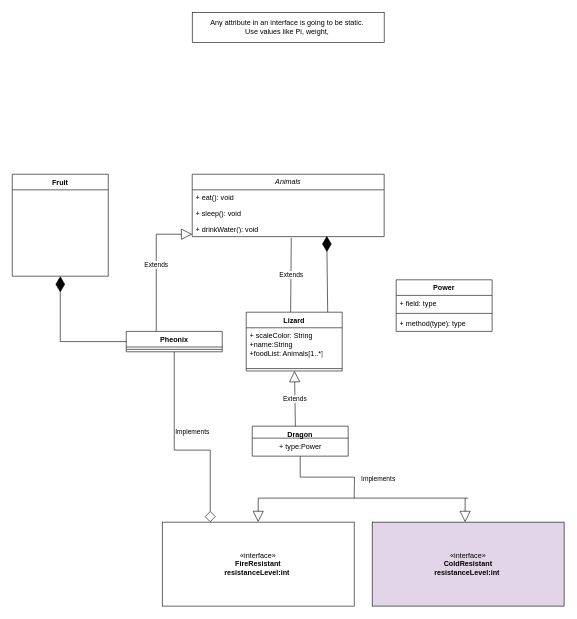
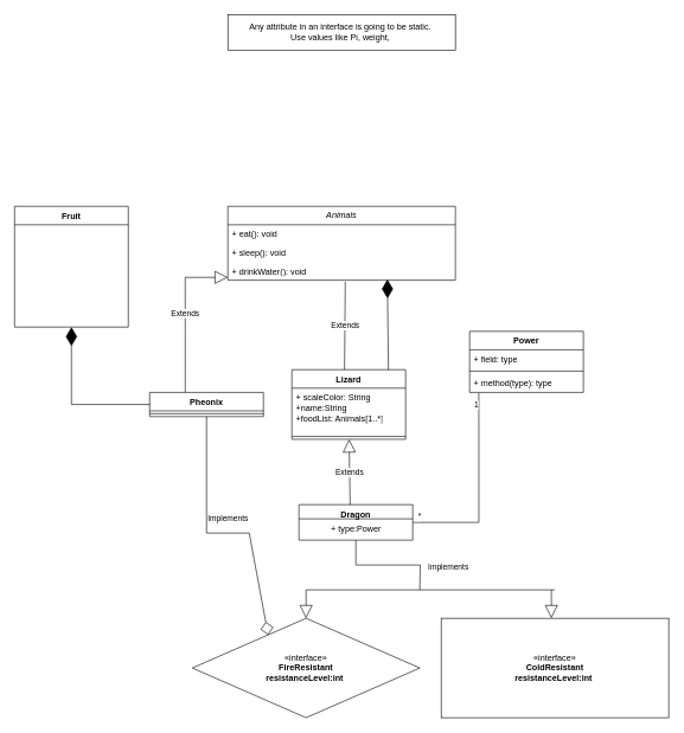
  <mxCell id="0" />
  <mxCell id="1" parent="0" />
- <mxCell id="2" value="«interface»&lt;br&gt;&lt;b&gt;FireResistant&lt;/b&gt;&lt;div&gt;&lt;b&gt;resistanceLevel:int&amp;nbsp;&lt;/b&gt;&lt;/div&gt;" style="html=1;whiteSpace=wrap;" vertex="1" parent="1"><mxGeometry x="270" y="870" width="320" height="140" as="geometry" /></mxCell>
+ <mxCell id="2" value="«interface»&lt;br&gt;&lt;b&gt;FireResistant&lt;/b&gt;&lt;div&gt;&lt;b&gt;resistanceLevel:int&amp;nbsp;&lt;/b&gt;&lt;/div&gt;" style="rhombus;html=1;whiteSpace=wrap;" vertex="1" parent="1"><mxGeometry x="270" y="870" width="320" height="140" as="geometry" /></mxCell>
  <mxCell id="3" value="Any attribute in an interface is going to be static.&amp;nbsp;&lt;div&gt;Use values like Pi, weight,&amp;nbsp;&lt;/div&gt;" style="html=1;whiteSpace=wrap;" vertex="1" parent="1"><mxGeometry x="320" y="20" width="320" height="50" as="geometry" /></mxCell>
- <mxCell id="4" value="«interface»&lt;br&gt;&lt;b&gt;ColdResistant&lt;/b&gt;&lt;div&gt;&lt;b&gt;resistanceLevel:int&amp;nbsp;&lt;/b&gt;&lt;/div&gt;" style="html=1;whiteSpace=wrap;fillColor=#e1d5e7;" vertex="1" parent="1"><mxGeometry x="620" y="870" width="320" height="140" as="geometry" /></mxCell>
+ <mxCell id="4" value="«interface»&lt;br&gt;&lt;b&gt;ColdResistant&lt;/b&gt;&lt;div&gt;&lt;b&gt;resistanceLevel:int&amp;nbsp;&lt;/b&gt;&lt;/div&gt;" style="html=1;whiteSpace=wrap;" vertex="1" parent="1"><mxGeometry x="620" y="870" width="320" height="140" as="geometry" /></mxCell>
  <mxCell id="5" value="&lt;i&gt;Animals&lt;/i&gt;" style="swimlane;fontStyle=0;childLayout=stackLayout;horizontal=1;startSize=26;fillColor=none;horizontalStack=0;resizeParent=1;resizeParentMax=0;resizeLast=0;collapsible=1;marginBottom=0;whiteSpace=wrap;html=1;" vertex="1" parent="1"><mxGeometry x="320" y="290" width="320" height="104" as="geometry" /></mxCell>
  <mxCell id="6" value="+ eat(): void" style="text;strokeColor=none;fillColor=none;align=left;verticalAlign=top;spacingLeft=4;spacingRight=4;overflow=hidden;rotatable=0;points=[[0,0.5],[1,0.5]];portConstraint=eastwest;whiteSpace=wrap;html=1;" vertex="1" parent="5"><mxGeometry y="26" width="320" height="26" as="geometry" /></mxCell>
  <mxCell id="7" value="+ sleep(): void" style="text;strokeColor=none;fillColor=none;align=left;verticalAlign=top;spacingLeft=4;spacingRight=4;overflow=hidden;rotatable=0;points=[[0,0.5],[1,0.5]];portConstraint=eastwest;whiteSpace=wrap;html=1;" vertex="1" parent="5"><mxGeometry y="52" width="320" height="26" as="geometry" /></mxCell>
  <mxCell id="8" value="+ drinkWater(): void" style="text;strokeColor=none;fillColor=none;align=left;verticalAlign=top;spacingLeft=4;spacingRight=4;overflow=hidden;rotatable=0;points=[[0,0.5],[1,0.5]];portConstraint=eastwest;whiteSpace=wrap;html=1;" vertex="1" parent="5"><mxGeometry y="78" width="320" height="26" as="geometry" /></mxCell>
  <mxCell id="9" value="Extends" style="endArrow=none;endSize=16;endFill=0;html=1;rounded=0;entryX=0.516;entryY=1.077;entryDx=0;entryDy=0;entryPerimeter=0;exitX=0.463;exitY=0;exitDx=0;exitDy=0;exitPerimeter=0;" edge="1" parent="1" source="10" target="8"><mxGeometry width="160" relative="1" as="geometry"><mxPoint x="485" y="520" as="sourcePoint" /><mxPoint x="630" y="430" as="targetPoint" /><mxPoint as="offset" /></mxGeometry></mxCell>
  <mxCell id="10" value="Lizard" style="swimlane;fontStyle=1;align=center;verticalAlign=top;childLayout=stackLayout;horizontal=1;startSize=26;horizontalStack=0;resizeParent=1;resizeParentMax=0;resizeLast=0;collapsible=1;marginBottom=0;whiteSpace=wrap;html=1;" vertex="1" parent="1"><mxGeometry x="410" y="520" width="160" height="98" as="geometry" /></mxCell>
  <mxCell id="11" value="+ scaleColor: String&lt;div&gt;+name:String&amp;nbsp;&lt;/div&gt;&lt;div&gt;+foodList: Animals[1..*]&lt;/div&gt;" style="text;strokeColor=none;fillColor=none;align=left;verticalAlign=top;spacingLeft=4;spacingRight=4;overflow=hidden;rotatable=0;points=[[0,0.5],[1,0.5]];portConstraint=eastwest;whiteSpace=wrap;html=1;" vertex="1" parent="10"><mxGeometry y="26" width="160" height="64" as="geometry" /></mxCell>
  <mxCell id="12" value="" style="line;strokeWidth=1;fillColor=none;align=left;verticalAlign=middle;spacingTop=-1;spacingLeft=3;spacingRight=3;rotatable=0;labelPosition=right;points=[];portConstraint=eastwest;strokeColor=inherit;" vertex="1" parent="10"><mxGeometry y="90" width="160" height="8" as="geometry" /></mxCell>
  <mxCell id="13" value="Extends" style="endArrow=block;endSize=16;endFill=0;html=1;rounded=0;entryX=0.516;entryY=1.077;entryDx=0;entryDy=0;entryPerimeter=0;exitX=0.45;exitY=0.06;exitDx=0;exitDy=0;exitPerimeter=0;" edge="1" parent="1" source="14"><mxGeometry width="160" relative="1" as="geometry"><mxPoint x="489.5" y="742" as="sourcePoint" /><mxPoint x="490.5" y="618" as="targetPoint" /><mxPoint as="offset" /></mxGeometry></mxCell>
  <mxCell id="14" value="Dragon" style="swimlane;fontStyle=1;align=center;verticalAlign=top;childLayout=stackLayout;horizontal=1;startSize=20;horizontalStack=0;resizeParent=1;resizeParentMax=0;resizeLast=0;collapsible=1;marginBottom=0;whiteSpace=wrap;html=1;" vertex="1" parent="1"><mxGeometry x="420" y="710" width="160" height="50" as="geometry" /></mxCell>
  <mxCell id="15" value="+ type:Power" style="text;html=1;align=center;verticalAlign=middle;resizable=0;points=[];autosize=1;strokeColor=none;fillColor=none;" vertex="1" parent="14"><mxGeometry y="20" width="160" height="30" as="geometry" /></mxCell>
  <mxCell id="16" value="" style="endArrow=block;endSize=16;endFill=0;html=1;rounded=0;entryX=0.5;entryY=0;entryDx=0;entryDy=0;" edge="1" parent="1" target="2"><mxGeometry x="-1" y="91" width="160" relative="1" as="geometry"><mxPoint x="430" y="830" as="sourcePoint" /><mxPoint x="660" y="850" as="targetPoint" /><mxPoint x="-1" y="-10" as="offset" /></mxGeometry></mxCell>
  <mxCell id="17" value="" style="endArrow=block;endSize=16;endFill=0;html=1;rounded=0;entryX=0.5;entryY=0;entryDx=0;entryDy=0;" edge="1" parent="1"><mxGeometry x="-1" y="91" width="160" relative="1" as="geometry"><mxPoint x="775" y="830" as="sourcePoint" /><mxPoint x="775" y="870" as="targetPoint" /><mxPoint x="-1" y="-10" as="offset" /></mxGeometry></mxCell>
  <mxCell id="18" value="" style="endArrow=none;html=1;edgeStyle=orthogonalEdgeStyle;rounded=0;" edge="1" parent="1"><mxGeometry relative="1" as="geometry"><mxPoint x="430" y="830" as="sourcePoint" /><mxPoint x="780" y="830" as="targetPoint" /></mxGeometry></mxCell>
  <mxCell id="19" value="" style="endArrow=none;html=1;edgeStyle=orthogonalEdgeStyle;rounded=0;exitX=0.5;exitY=1;exitDx=0;exitDy=0;" edge="1" parent="1" source="14"><mxGeometry relative="1" as="geometry"><mxPoint x="530" y="870" as="sourcePoint" /><mxPoint x="590" y="830" as="targetPoint" /></mxGeometry></mxCell>
  <mxCell id="20" value="Implements" style="edgeLabel;resizable=0;html=1;align=left;verticalAlign=bottom;" connectable="0" vertex="1" parent="19"><mxGeometry x="-1" relative="1" as="geometry"><mxPoint x="100" y="46" as="offset" /></mxGeometry></mxCell>
  <mxCell id="21" value="Extends" style="endArrow=block;endSize=16;endFill=0;html=1;rounded=0;exitX=0.313;exitY=0;exitDx=0;exitDy=0;exitPerimeter=0;" edge="1" parent="1" source="22"><mxGeometry width="160" relative="1" as="geometry"><mxPoint x="330" y="518" as="sourcePoint" /><mxPoint x="320" y="390" as="targetPoint" /><mxPoint as="offset" /><Array as="points"><mxPoint y="390" x="260" /></Array></mxGeometry></mxCell>
  <mxCell id="22" value="Pheonix" style="swimlane;fontStyle=1;align=center;verticalAlign=top;childLayout=stackLayout;horizontal=1;startSize=26;horizontalStack=0;resizeParent=1;resizeParentMax=0;resizeLast=0;collapsible=1;marginBottom=0;whiteSpace=wrap;html=1;" vertex="1" parent="1"><mxGeometry x="210" y="552" width="160" height="34" as="geometry" /></mxCell>
  <mxCell id="23" value="" style="line;strokeWidth=1;fillColor=none;align=left;verticalAlign=middle;spacingTop=-1;spacingLeft=3;spacingRight=3;rotatable=0;labelPosition=right;points=[];portConstraint=eastwest;strokeColor=inherit;" vertex="1" parent="22"><mxGeometry y="26" width="160" height="8" as="geometry" /></mxCell>
  <mxCell id="24" value="Implements" style="endArrow=diamond;endSize=16;endFill=0;html=1;rounded=0;exitX=0.5;exitY=1;exitDx=0;exitDy=0;entryX=0.25;entryY=0;entryDx=0;entryDy=0;" edge="1" parent="1" source="22" target="2"><mxGeometry x="-0.221" y="30" width="160" relative="1" as="geometry"><mxPoint x="270" y="562" as="sourcePoint" /><mxPoint x="330" y="400" as="targetPoint" /><mxPoint as="offset" /><Array as="points"><mxPoint x="290" y="750" /><mxPoint x="350" y="750" /></Array></mxGeometry></mxCell>
  <mxCell id="25" value="" style="endArrow=diamondThin;endFill=1;endSize=24;html=1;rounded=0;entryX=0.701;entryY=0.955;entryDx=0;entryDy=0;exitX=0.849;exitY=-0.005;exitDx=0;exitDy=0;exitPerimeter=0;entryPerimeter=0;" edge="1" parent="1" target="8"><mxGeometry width="160" relative="1" as="geometry"><mxPoint x="545.84" y="520" as="sourcePoint" /><mxPoint x="549.12" y="396.648" as="targetPoint" /></mxGeometry></mxCell>
  <mxCell id="26" value="Fruit" style="swimlane;fontStyle=1;align=center;verticalAlign=top;childLayout=stackLayout;horizontal=1;startSize=26;horizontalStack=0;resizeParent=1;resizeParentMax=0;resizeLast=0;collapsible=1;marginBottom=0;whiteSpace=wrap;html=1;" vertex="1" parent="1"><mxGeometry x="20" y="290" width="160" height="170" as="geometry" /></mxCell>
  <mxCell id="27" value="" style="endArrow=diamondThin;endFill=1;endSize=24;html=1;rounded=0;entryX=0.5;entryY=1;entryDx=0;entryDy=0;exitX=0;exitY=0.5;exitDx=0;exitDy=0;" edge="1" parent="1" source="22" target="26"><mxGeometry width="160" relative="1" as="geometry"><mxPoint x="10" y="500" as="sourcePoint" /><mxPoint x="170" y="500" as="targetPoint" /><Array as="points"><mxPoint x="100" y="569" /></Array></mxGeometry></mxCell>
  <mxCell id="28" value="Power&lt;div&gt;&lt;br&gt;&lt;/div&gt;" style="swimlane;fontStyle=1;align=center;verticalAlign=top;childLayout=stackLayout;horizontal=1;startSize=26;horizontalStack=0;resizeParent=1;resizeParentMax=0;resizeLast=0;collapsible=1;marginBottom=0;whiteSpace=wrap;html=1;" vertex="1" parent="1"><mxGeometry x="660" y="466" width="160" height="86" as="geometry" /></mxCell>
  <mxCell id="29" value="+ field: type" style="text;strokeColor=none;fillColor=none;align=left;verticalAlign=top;spacingLeft=4;spacingRight=4;overflow=hidden;rotatable=0;points=[[0,0.5],[1,0.5]];portConstraint=eastwest;whiteSpace=wrap;html=1;" vertex="1" parent="28"><mxGeometry y="26" width="160" height="26" as="geometry" /></mxCell>
  <mxCell id="30" value="" style="line;strokeWidth=1;fillColor=none;align=left;verticalAlign=middle;spacingTop=-1;spacingLeft=3;spacingRight=3;rotatable=0;labelPosition=right;points=[];portConstraint=eastwest;strokeColor=inherit;" vertex="1" parent="28"><mxGeometry y="52" width="160" height="8" as="geometry" /></mxCell>
  <mxCell id="31" value="+ method(type): type" style="text;strokeColor=none;fillColor=none;align=left;verticalAlign=top;spacingLeft=4;spacingRight=4;overflow=hidden;rotatable=0;points=[[0,0.5],[1,0.5]];portConstraint=eastwest;whiteSpace=wrap;html=1;" vertex="1" parent="28"><mxGeometry y="60" width="160" height="26" as="geometry" /></mxCell>
+ <mxCell id="32" value="" style="endArrow=none;html=1;edgeStyle=orthogonalEdgeStyle;rounded=0;entryX=0.081;entryY=1.038;entryDx=0;entryDy=0;entryPerimeter=0;exitX=1;exitY=0.5;exitDx=0;exitDy=0;" edge="1" parent="1" source="14" target="31"><mxGeometry relative="1" as="geometry"><mxPoint x="430" y="710" as="sourcePoint" /><mxPoint x="590" y="710" as="targetPoint" /></mxGeometry></mxCell>
+ <mxCell id="33" value="&amp;nbsp; *" style="edgeLabel;resizable=0;html=1;align=left;verticalAlign=bottom;" connectable="0" vertex="1" parent="32"><mxGeometry x="-1" relative="1" as="geometry" /></mxCell>
+ <mxCell id="34" value="1" style="edgeLabel;resizable=0;html=1;align=right;verticalAlign=bottom;" connectable="0" vertex="1" parent="32"><mxGeometry x="1" relative="1" as="geometry"><mxPoint y="25" as="offset" /></mxGeometry></mxCell>
